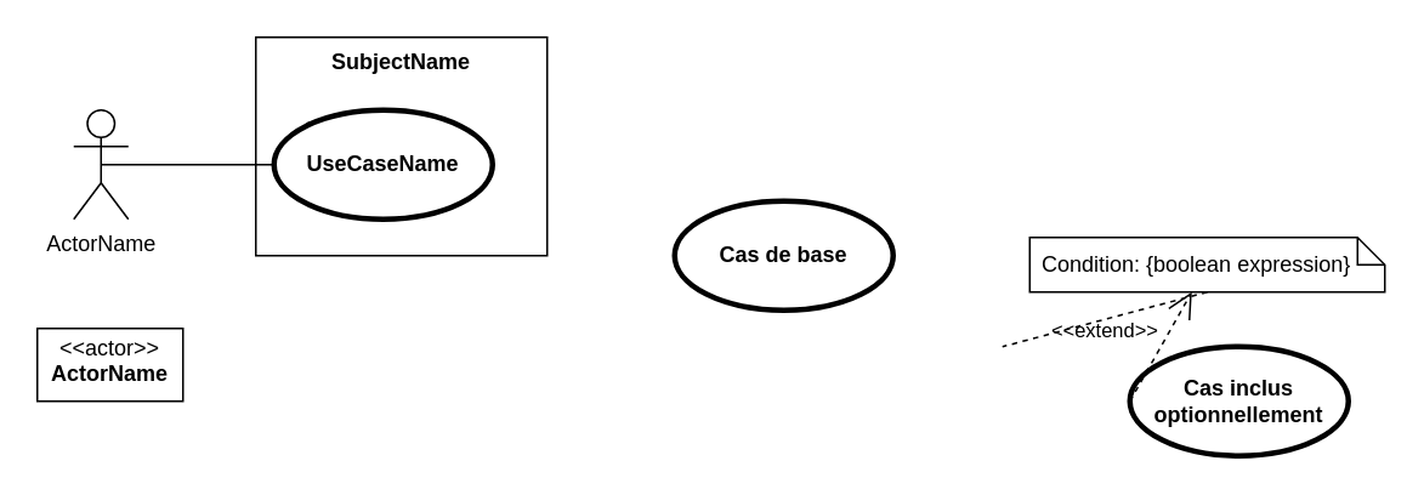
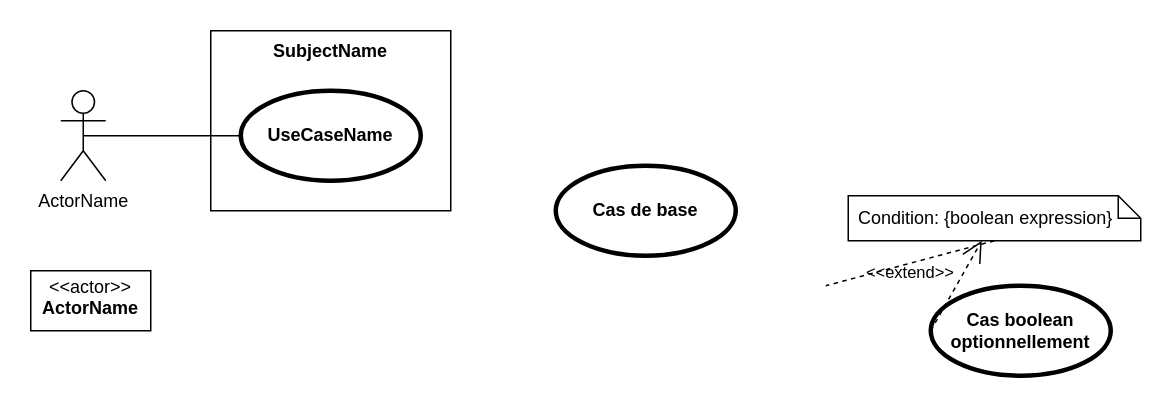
  <mxCell id="0" />
  <mxCell id="1" parent="0" />
  <mxCell id="2" value="SubjectName" style="shape=rect;html=1;verticalAlign=top;fontStyle=1;whiteSpace=wrap;align=center;" vertex="1" parent="1"><mxGeometry x="140" y="20" width="160" height="120" as="geometry" /></mxCell>
  <mxCell id="3" value="ActorName" style="shape=umlActor;html=1;verticalLabelPosition=bottom;verticalAlign=top;align=center;" vertex="1" parent="1"><mxGeometry x="40" y="60" width="30" height="60" as="geometry" /></mxCell>
- <mxCell id="4" value="UseCaseName" style="shape=ellipse;html=1;strokeWidth=3;fontStyle=1;whiteSpace=wrap;align=center;perimeter=ellipsePerimeter;" vertex="1" parent="1"><mxGeometry x="150" y="60" width="120" height="60" as="geometry" /></mxCell>
+ <mxCell id="4" value="UseCaseName" style="shape=ellipse;html=1;strokeWidth=3;fontStyle=1;whiteSpace=wrap;align=center;perimeter=ellipsePerimeter;" vertex="1" parent="1"><mxGeometry x="160" y="60" width="120" height="60" as="geometry" /></mxCell>
  <mxCell id="5" value="&lt;p style=&quot;margin:0px;margin-top:4px;text-align:center;&quot;&gt;&amp;lt;&amp;lt;actor&amp;gt;&amp;gt;&lt;br/&gt;&lt;b&gt;ActorName&lt;/b&gt;&lt;/p&gt;" style="shape=rect;html=1;overflow=fill;html=1;whiteSpace=wrap;align=center;" vertex="1" parent="1"><mxGeometry x="20" y="180" width="80" height="40" as="geometry" /></mxCell>
  <mxCell id="6" value="&lt;div&gt;Cas de base&lt;/div&gt;" style="shape=ellipse;html=1;strokeWidth=3;fontStyle=1;whiteSpace=wrap;align=center;perimeter=ellipsePerimeter;" vertex="1" parent="1"><mxGeometry x="370" y="110" width="120" height="60" as="geometry" /></mxCell>
- <mxCell id="7" value="&lt;div&gt;Cas inclus&lt;/div&gt;&lt;div&gt;optionnellement&lt;br&gt;&lt;/div&gt;" style="shape=ellipse;html=1;strokeWidth=3;fontStyle=1;whiteSpace=wrap;align=center;perimeter=ellipsePerimeter;" vertex="1" parent="1"><mxGeometry x="620" y="190" width="120" height="60" as="geometry" /></mxCell>
+ <mxCell id="7" value="&lt;div&gt;Cas boolean&lt;/div&gt;&lt;div&gt;optionnellement&lt;br&gt;&lt;/div&gt;" style="shape=ellipse;html=1;strokeWidth=3;fontStyle=1;whiteSpace=wrap;align=center;perimeter=ellipsePerimeter;" vertex="1" parent="1"><mxGeometry x="620" y="190" width="120" height="60" as="geometry" /></mxCell>
  <mxCell id="8" value="Condition: {boolean expression}" style="shape=note;size=15;spacingLeft=5;align=left;whiteSpace=wrap;" vertex="1" parent="1"><mxGeometry x="565" y="130" width="195" height="30" as="geometry" /></mxCell>
  <mxCell id="9" value="&amp;lt;&amp;lt;extend&amp;gt;&amp;gt;" style="align=right;html=1;verticalAlign=bottom;rounded=0;labelBackgroundColor=none;endArrow=open;endSize=12;dashed=1;exitX=0;exitY=0.5;exitDx=0;exitDy=0;" edge="1" parent="1" source="7" target="8"><mxGeometry relative="1" as="geometry"><mxPoint x="359.996" y="271.213" as="targetPoint" /><mxPoint x="507.57" y="330" as="sourcePoint" /></mxGeometry></mxCell>
  <mxCell id="10" value="" style="edgeStyle=none;html=1;endArrow=none;rounded=0;labelBackgroundColor=none;dashed=1;exitX=0.5;exitY=1;" edge="1" source="8" parent="1"><mxGeometry relative="1" as="geometry"><mxPoint x="550" y="190" as="targetPoint" /></mxGeometry></mxCell>
  <mxCell id="11" value="" style="edgeStyle=none;html=1;endArrow=none;verticalAlign=bottom;exitX=0.5;exitY=0.5;exitDx=0;exitDy=0;exitPerimeter=0;entryX=0;entryY=0.5;entryDx=0;entryDy=0;" edge="1" parent="1" source="3" target="4"><mxGeometry width="160" relative="1" as="geometry"><mxPoint x="100" y="130" as="sourcePoint" /><mxPoint x="260" y="130" as="targetPoint" /></mxGeometry></mxCell>
